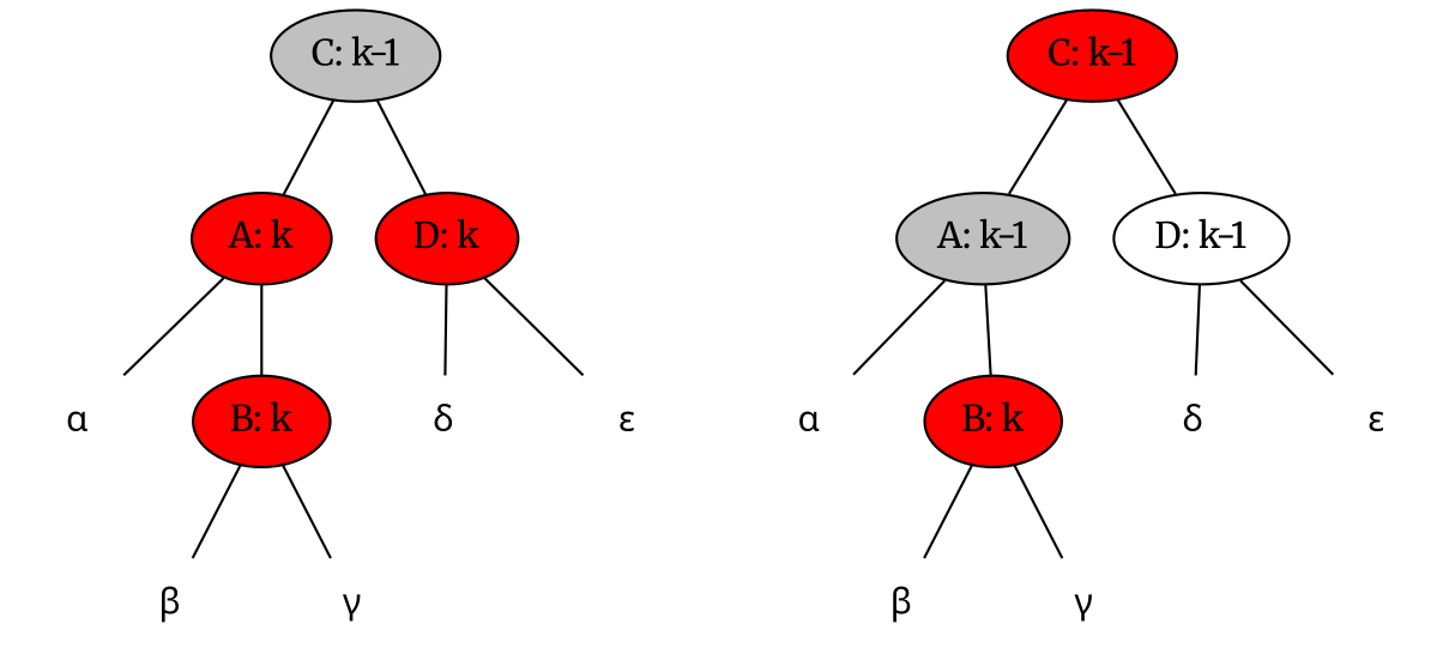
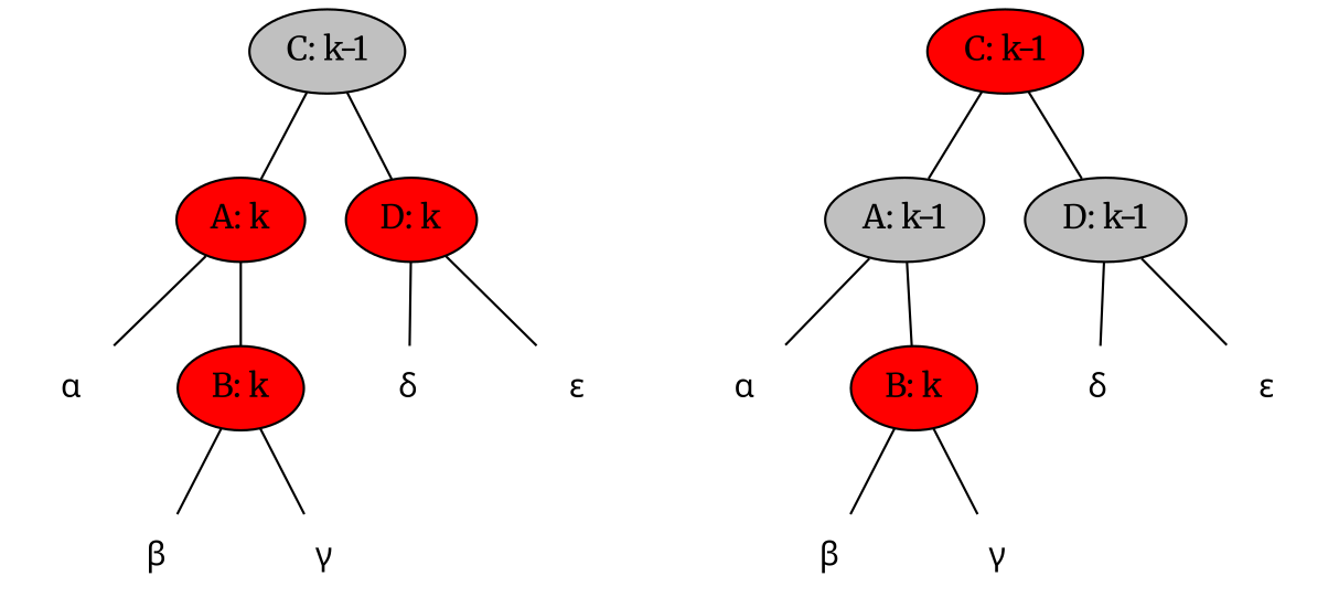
  digraph {
    fontname=Merriweather
    node [fillcolor=white style=filled fontname=Merriweather shape=plaintext]
    edge [dir=none fontname=Merriweather]
    n1 [fillcolor=gray label="C: k-1" shape=""]
    n2 [fillcolor=gray label="A: k-1" shape=""]
-   n3 [label="D: k-1" shape=""]
+   n3 [fillcolor=gray label="D: k-1" shape=""]
    n4 [label="α"]
    n5 [label="β"]
    n6 [label="γ"]
    n7 [label="δ"]
    n8 [label="ε"]
    n9 [label="α"]
    n10 [label="β"]
    n11 [label="γ"]
    n12 [label="δ"]
    n13 [label="ε"]
    n14 [fillcolor=red label="A: k" shape=""]
    n15 [fillcolor=red label="B: k" shape=""]
    n16 [fillcolor=red label="D: k" shape=""]
    n17 [fillcolor=red label="C: k-1" shape=""]
    n18 [fillcolor=red label="B: k" shape=""]
    subgraph sub_1 {
      n1
      n2
      n3
    }
    subgraph sub_2 {
      n4
      n5
      n6
      n7
      n8
      n9
      n10
      n11
      n12
      n13
    }
    subgraph sub_3 {
      n14
      n15
      n16
      n17
      n18
    }
    n1 -> n14
    n1 -> n16
    n2 -> n9
    n2 -> n18
    n3 -> n12
    n3 -> n13
    n14 -> n4
    n14 -> n15
    n15 -> n5
    n15 -> n6
    n16 -> n7
    n16 -> n8
    n17 -> n2
    n17 -> n3
    n18 -> n10
    n18 -> n11
  }
